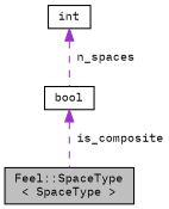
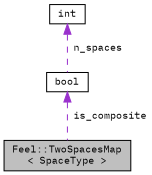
  digraph {
    fontname="IBM Plex Mono"
    node [color=black fillcolor=white fontname="IBM Plex Mono" fontsize=10 shape=record style=filled]
    edge [color=darkorchid3 dir=back fontname="IBM Plex Mono" fontsize=10 labelfontname=Helvetica labelfontsize=10 style=dashed]
-   n1 [fillcolor=grey75 fontcolor=black height=0.2 label="Feel::SpaceType\l\< SpaceType \>" width=0.4]
+   n1 [fillcolor=grey75 fontcolor=black height=0.2 label="Feel::TwoSpacesMap\l\< SpaceType \>" width=0.4]
    n2 [height=0.2 label=int width=0.4]
    n3 [height=0.2 label=bool width=0.4]
    n2 -> n3 [label=" n_spaces"]
    n3 -> n1 [label=" is_composite"]
  }
